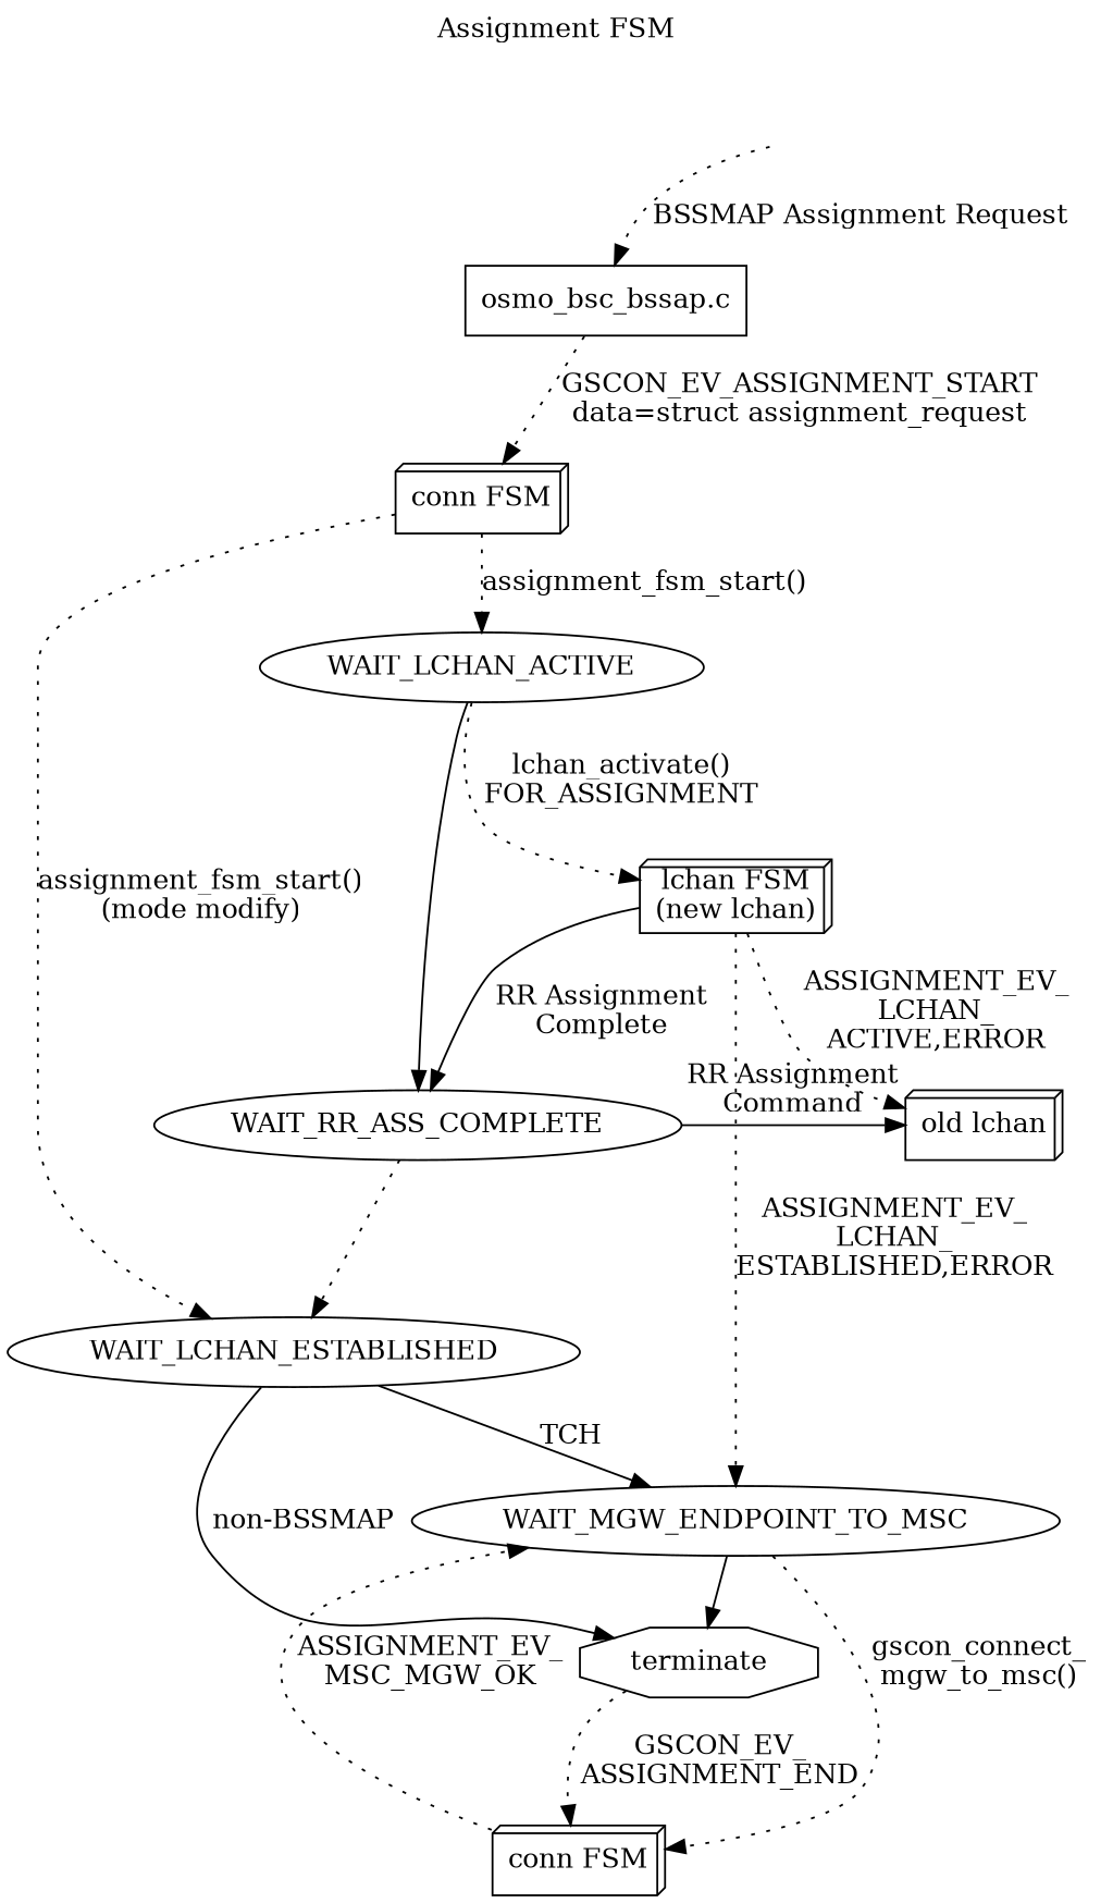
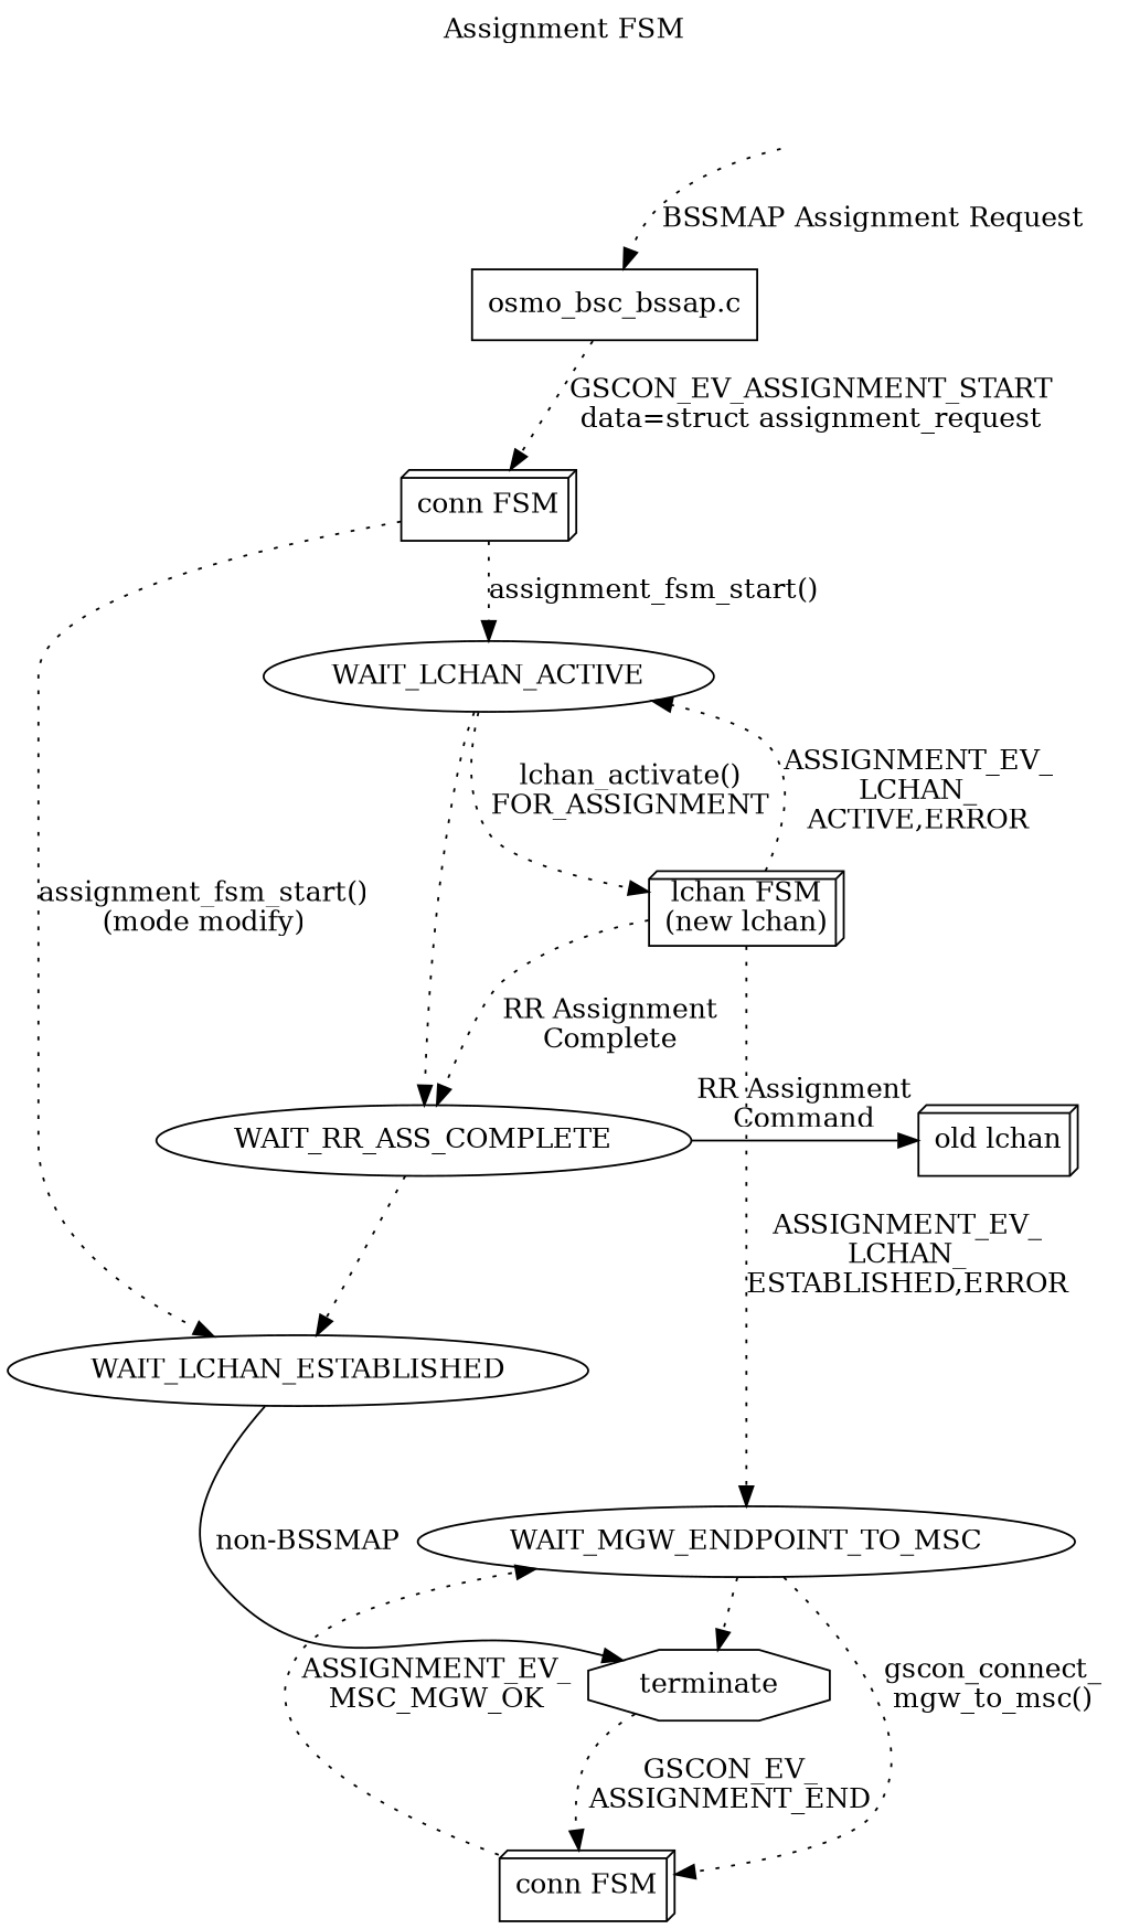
  digraph {
    label="Assignment FSM"
    labelloc=t
    rankdir=TB
    edge [style=dotted]
    WAIT_LCHAN_ACTIVE
    WAIT_RR_ASS_COMPLETE
    n3 [label="lchan FSM\n(new lchan)" shape=box3d]
    WAIT_LCHAN_ESTABLISHED
    n5 [label="old lchan" shape=box3d]
    WAIT_MGW_ENDPOINT_TO_MSC
    terminate [shape=octagon]
    n8 [label="conn FSM" shape=box3d]
    n9 [label="conn FSM" shape=box3d]
    n10 [label="osmo_bsc_bssap.c" shape=box]
    invisible [style=invisible]
-   WAIT_LCHAN_ACTIVE -> WAIT_RR_ASS_COMPLETE [style=""]
+   WAIT_LCHAN_ACTIVE -> WAIT_RR_ASS_COMPLETE
    WAIT_LCHAN_ACTIVE -> n3 [label="lchan_activate()\nFOR_ASSIGNMENT"]
    WAIT_RR_ASS_COMPLETE -> WAIT_LCHAN_ESTABLISHED
    WAIT_RR_ASS_COMPLETE -> n5 [constraint=false label="RR Assignment\nCommand" style=solid]
-   n3 -> n5 [label="ASSIGNMENT_EV_\nLCHAN_\nACTIVE,ERROR"]
-   n3 -> WAIT_RR_ASS_COMPLETE [label="RR Assignment\nComplete" style=solid]
+   n3 -> WAIT_LCHAN_ACTIVE [label="ASSIGNMENT_EV_\nLCHAN_\nACTIVE,ERROR"]
+   n3 -> WAIT_RR_ASS_COMPLETE [label="RR Assignment\nComplete"]
    n3 -> WAIT_MGW_ENDPOINT_TO_MSC [label="ASSIGNMENT_EV_\nLCHAN_\nESTABLISHED,ERROR"]
-   WAIT_LCHAN_ESTABLISHED -> WAIT_MGW_ENDPOINT_TO_MSC [label=TCH style=""]
    WAIT_LCHAN_ESTABLISHED -> terminate [label="non-BSSMAP" style=""]
-   WAIT_MGW_ENDPOINT_TO_MSC -> terminate [style=""]
+   WAIT_MGW_ENDPOINT_TO_MSC -> terminate
    WAIT_MGW_ENDPOINT_TO_MSC -> n8 [label="gscon_connect_\nmgw_to_msc()"]
    terminate -> n8 [label="GSCON_EV_\nASSIGNMENT_END"]
    n8 -> WAIT_MGW_ENDPOINT_TO_MSC [label="ASSIGNMENT_EV_\nMSC_MGW_OK"]
    n9 -> WAIT_LCHAN_ACTIVE [label="assignment_fsm_start()"]
    n9 -> WAIT_LCHAN_ESTABLISHED [label="assignment_fsm_start()\n(mode modify)"]
    n10 -> n9 [label="GSCON_EV_ASSIGNMENT_START\ndata=struct assignment_request"]
    invisible -> n5 [arrowhead=none style=invisible]
    invisible -> n10 [label="BSSMAP Assignment Request"]
  }
